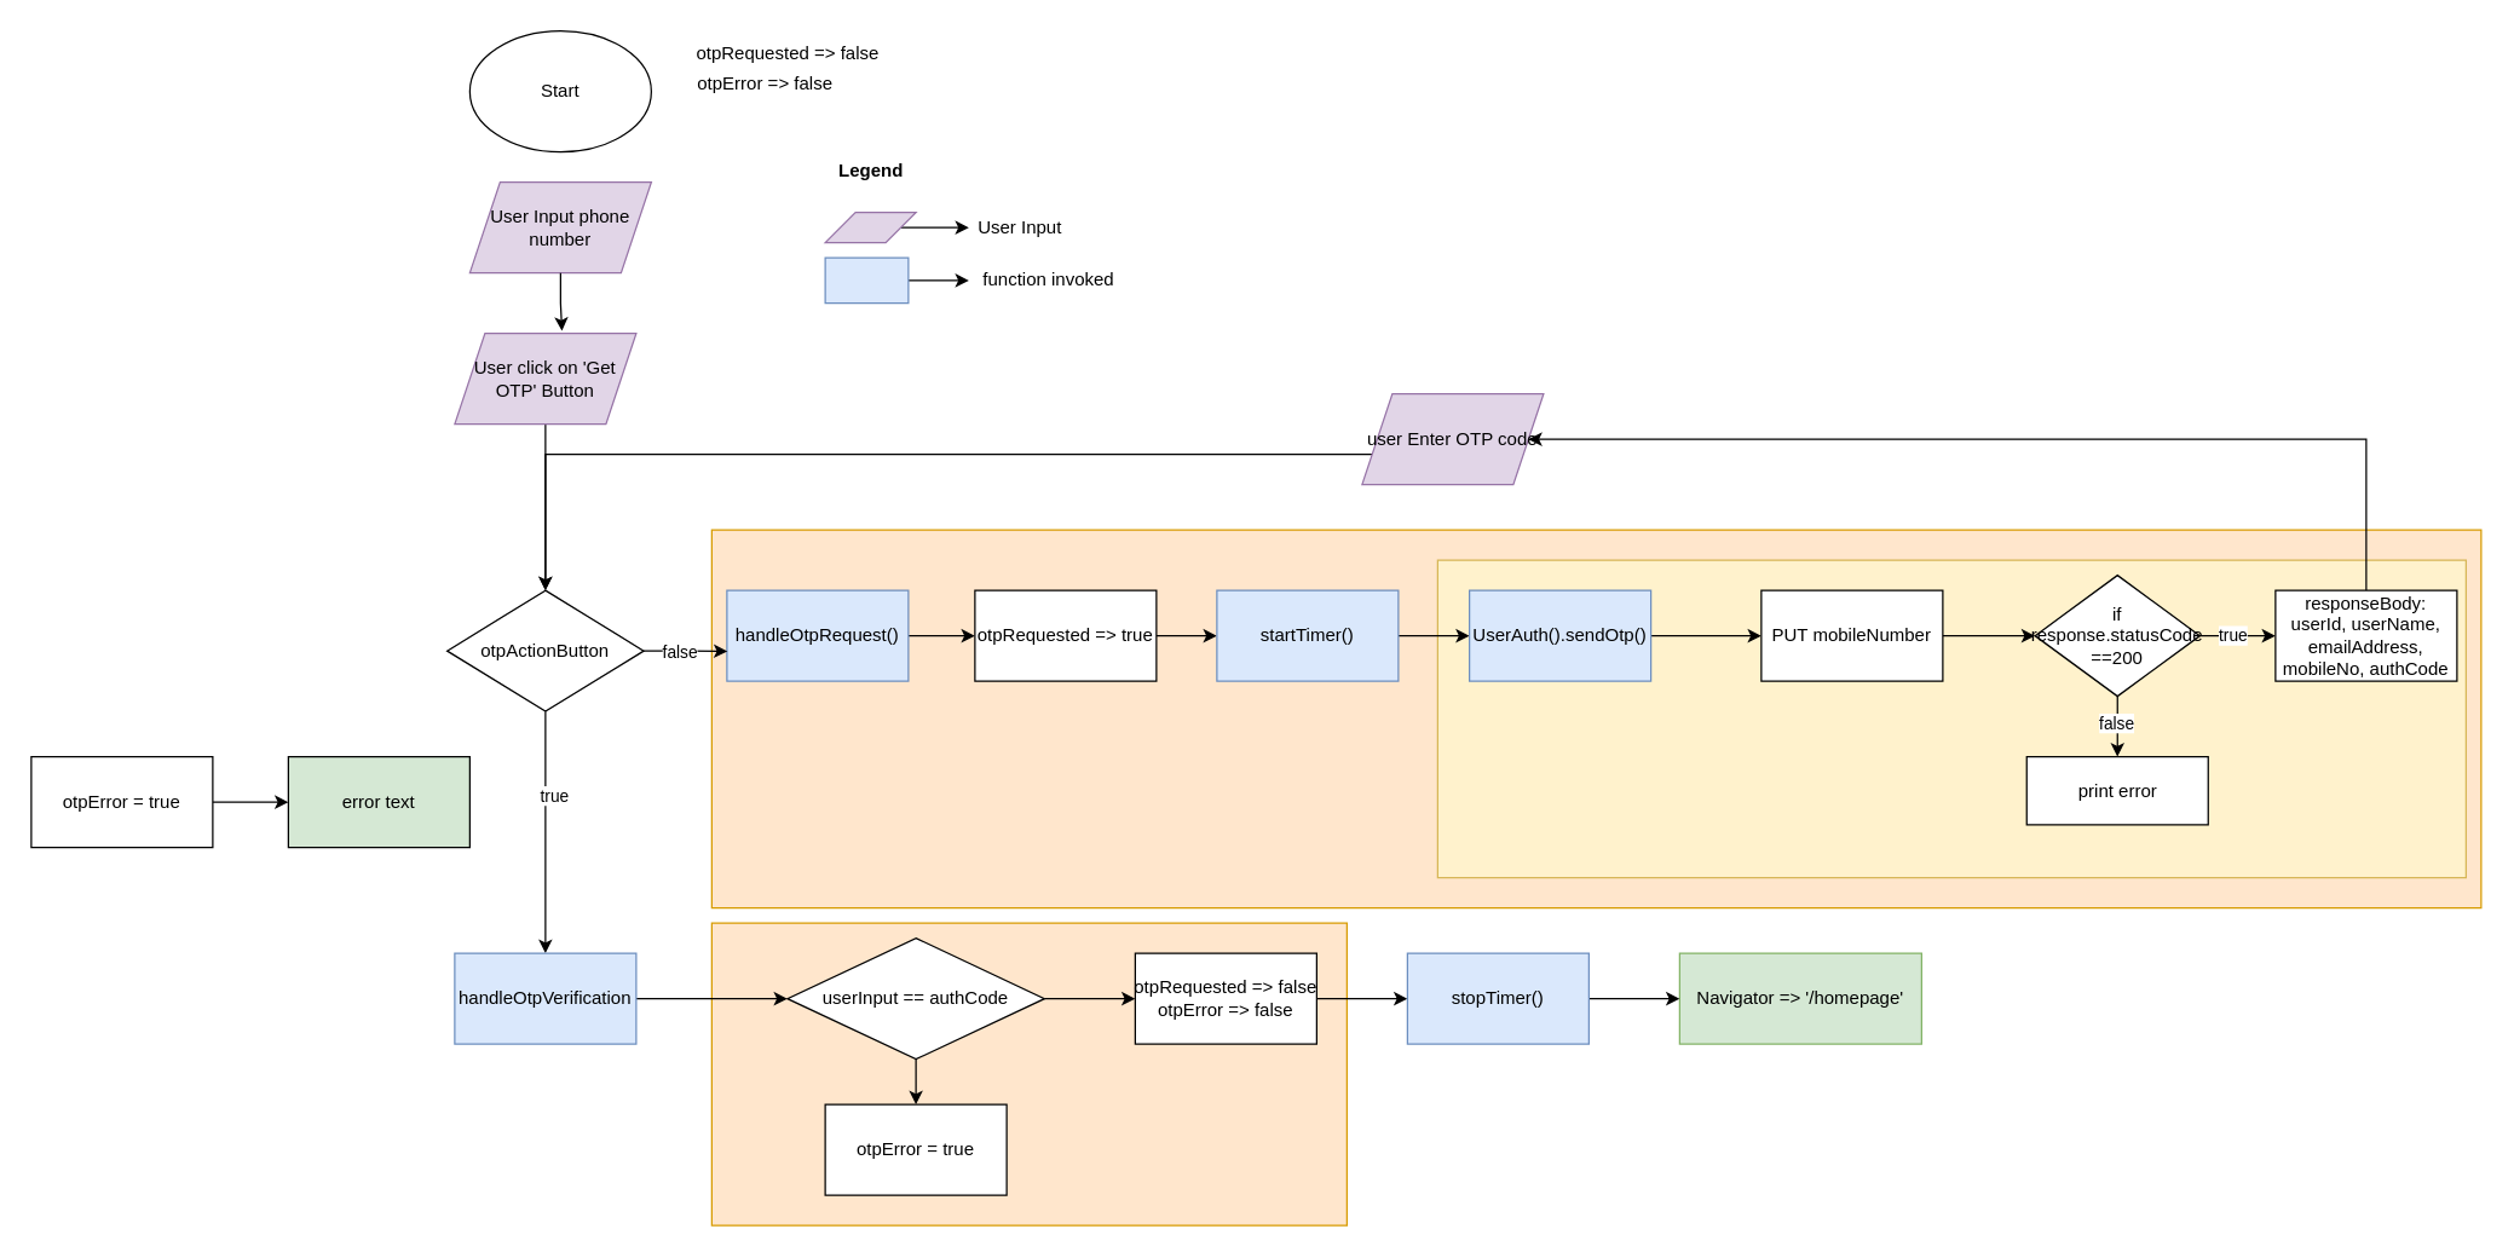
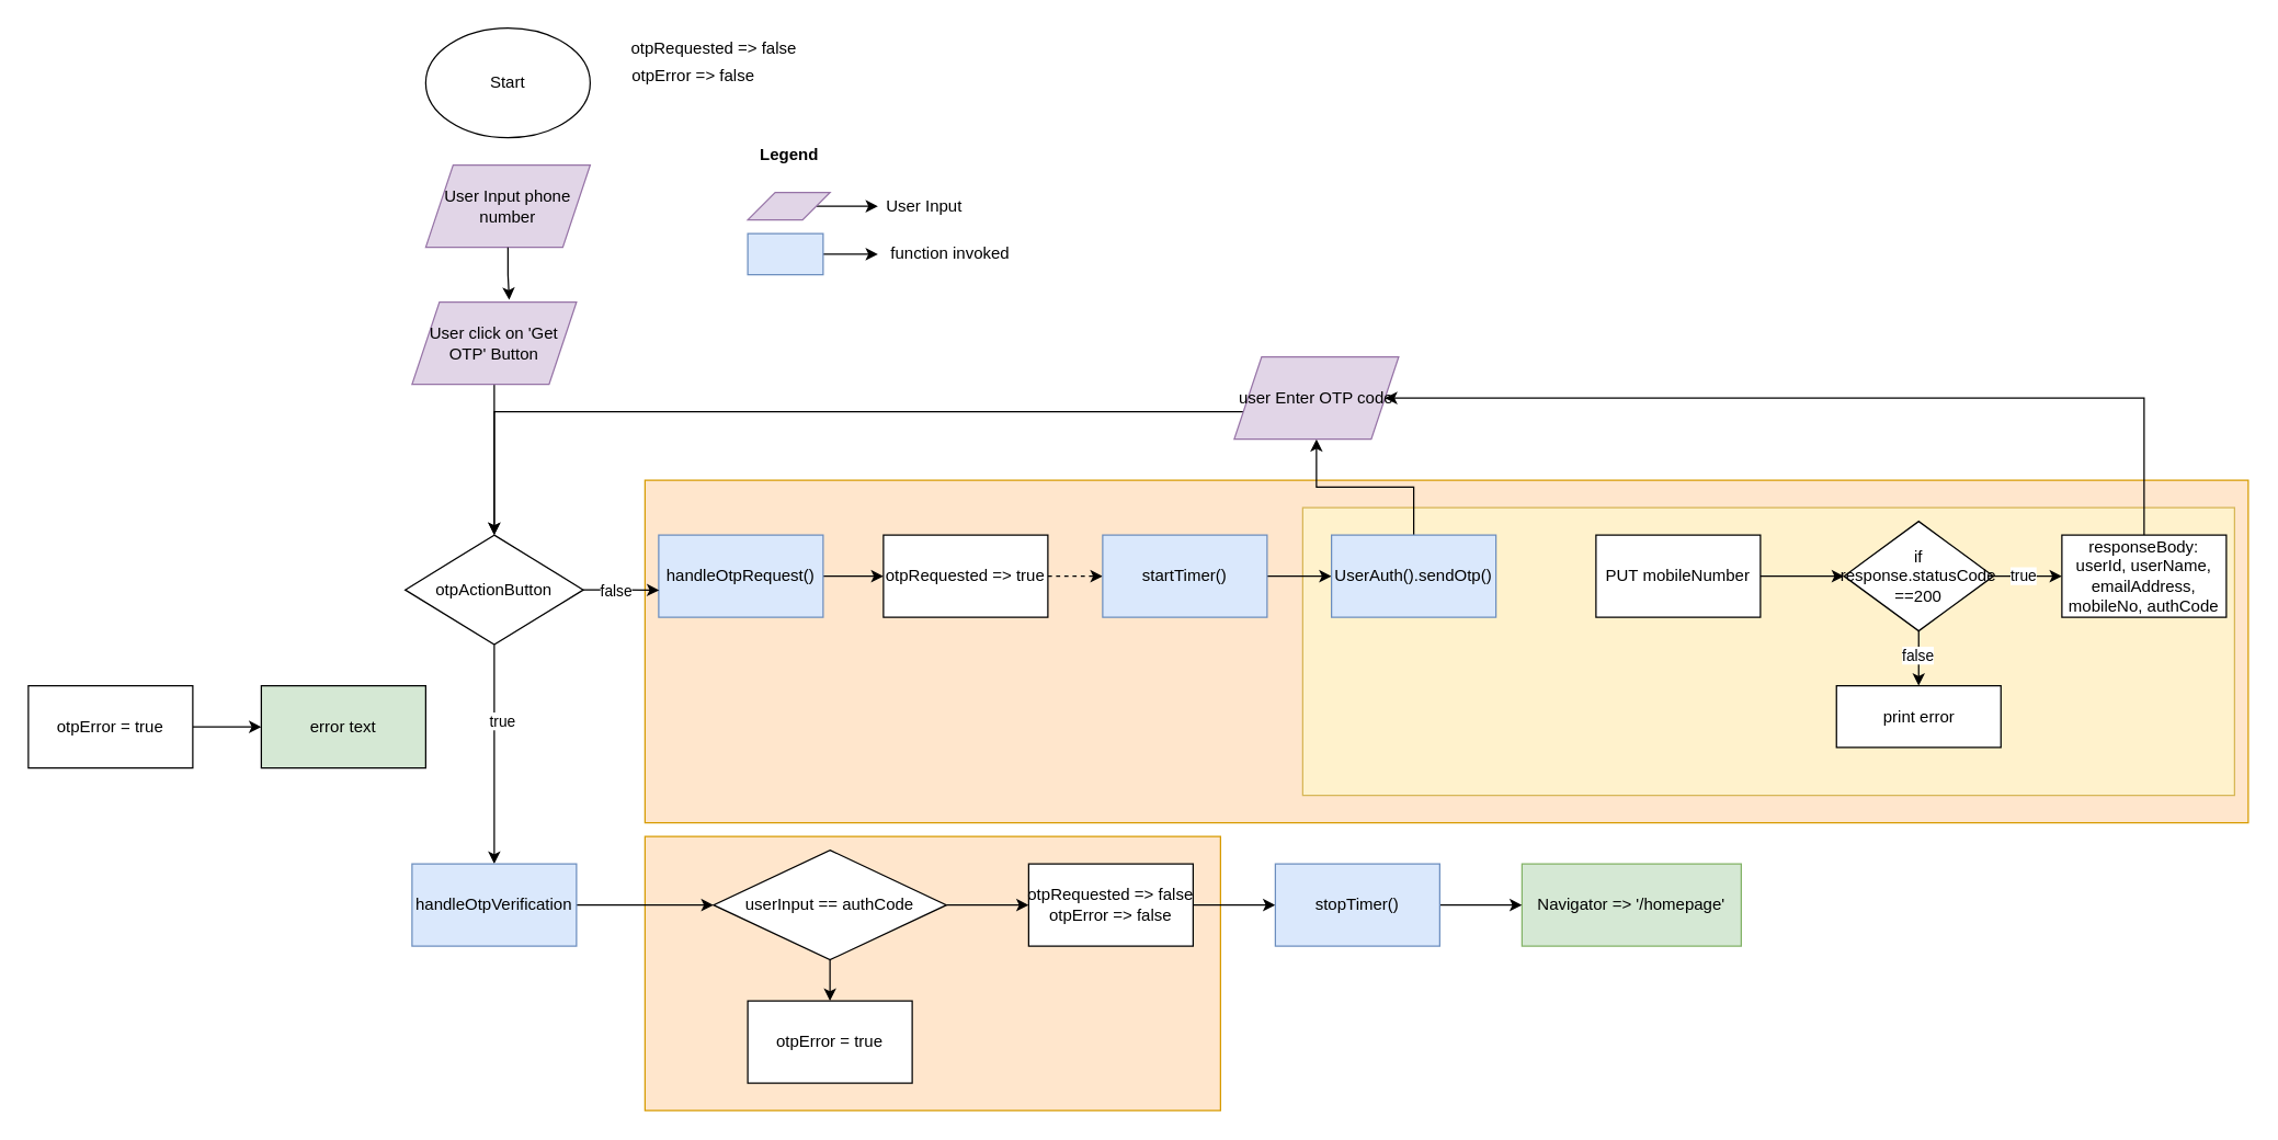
  <mxCell id="0" />
  <mxCell id="1" parent="0" />
  <mxCell id="2" value="" style="rounded=0;whiteSpace=wrap;html=1;fillColor=#ffe6cc;strokeColor=#d79b00;" parent="1" vertex="1"><mxGeometry x="470" y="610" width="420" height="200" as="geometry" /></mxCell>
  <mxCell id="3" value="" style="rounded=0;whiteSpace=wrap;html=1;fillColor=#ffe6cc;strokeColor=#d79b00;" parent="1" vertex="1"><mxGeometry x="470" y="350" width="1170" height="250" as="geometry" /></mxCell>
  <mxCell id="4" value="" style="rounded=0;whiteSpace=wrap;html=1;fillColor=#fff2cc;strokeColor=#d6b656;" parent="1" vertex="1"><mxGeometry x="950" y="370" width="680" height="210" as="geometry" /></mxCell>
  <mxCell id="5" value="Start" style="ellipse;whiteSpace=wrap;html=1;" parent="1" vertex="1"><mxGeometry x="310" y="20" width="120" height="80" as="geometry" /></mxCell>
  <mxCell id="6" value="User Input phone number" style="shape=parallelogram;perimeter=parallelogramPerimeter;whiteSpace=wrap;html=1;fixedSize=1;fillColor=#e1d5e7;strokeColor=#9673a6;" parent="1" vertex="1"><mxGeometry x="310" y="120" width="120" height="60" as="geometry" /></mxCell>
  <mxCell id="7" style="edgeStyle=orthogonalEdgeStyle;rounded=0;orthogonalLoop=1;jettySize=auto;html=1;entryX=0.5;entryY=0;entryDx=0;entryDy=0;" parent="1" source="8" target="31" edge="1"><mxGeometry relative="1" as="geometry" /></mxCell>
  <mxCell id="8" value="User click on 'Get OTP' Button" style="shape=parallelogram;perimeter=parallelogramPerimeter;whiteSpace=wrap;html=1;fixedSize=1;fillColor=#e1d5e7;strokeColor=#9673a6;" parent="1" vertex="1"><mxGeometry x="300" y="220" width="120" height="60" as="geometry" /></mxCell>
  <mxCell id="9" value="otpRequested =&amp;gt; false" style="text;html=1;align=center;verticalAlign=middle;resizable=0;points=[];autosize=1;strokeColor=none;fillColor=none;" parent="1" vertex="1"><mxGeometry x="450" y="20" width="140" height="30" as="geometry" /></mxCell>
  <mxCell id="10" value="otpError =&amp;gt; false" style="text;html=1;align=center;verticalAlign=middle;resizable=0;points=[];autosize=1;strokeColor=none;fillColor=none;" parent="1" vertex="1"><mxGeometry x="450" y="40" width="110" height="30" as="geometry" /></mxCell>
  <mxCell id="11" style="edgeStyle=orthogonalEdgeStyle;rounded=0;orthogonalLoop=1;jettySize=auto;html=1;entryX=0;entryY=0.5;entryDx=0;entryDy=0;" parent="1" source="12" target="14" edge="1"><mxGeometry relative="1" as="geometry" /></mxCell>
  <mxCell id="12" value="handleOtpRequest()" style="rounded=0;whiteSpace=wrap;html=1;fillColor=#dae8fc;strokeColor=#6c8ebf;" parent="1" vertex="1"><mxGeometry x="480" y="390" width="120" height="60" as="geometry" /></mxCell>
- <mxCell id="13" style="edgeStyle=orthogonalEdgeStyle;rounded=0;orthogonalLoop=1;jettySize=auto;html=1;entryX=0;entryY=0.5;entryDx=0;entryDy=0;" parent="1" source="14" target="16" edge="1"><mxGeometry relative="1" as="geometry" /></mxCell>
+ <mxCell id="13" style="edgeStyle=orthogonalEdgeStyle;rounded=0;orthogonalLoop=1;jettySize=auto;html=1;entryX=0;entryY=0.5;entryDx=0;entryDy=0;dashed=1;" parent="1" source="14" target="16" edge="1"><mxGeometry relative="1" as="geometry" /></mxCell>
  <mxCell id="14" value="&lt;span style=&quot;text-wrap: nowrap;&quot;&gt;otpRequested =&amp;gt; true&lt;/span&gt;" style="rounded=0;whiteSpace=wrap;html=1;" parent="1" vertex="1"><mxGeometry x="644" y="390" width="120" height="60" as="geometry" /></mxCell>
  <mxCell id="15" style="edgeStyle=orthogonalEdgeStyle;rounded=0;orthogonalLoop=1;jettySize=auto;html=1;entryX=0;entryY=0.5;entryDx=0;entryDy=0;" parent="1" source="16" target="18" edge="1"><mxGeometry relative="1" as="geometry" /></mxCell>
  <mxCell id="16" value="&lt;span style=&quot;text-wrap: nowrap;&quot;&gt;startTimer()&lt;/span&gt;" style="rounded=0;whiteSpace=wrap;html=1;fillColor=#dae8fc;strokeColor=#6c8ebf;" parent="1" vertex="1"><mxGeometry x="804" y="390" width="120" height="60" as="geometry" /></mxCell>
- <mxCell id="17" style="edgeStyle=orthogonalEdgeStyle;rounded=0;orthogonalLoop=1;jettySize=auto;html=1;entryX=0;entryY=0.5;entryDx=0;entryDy=0;" parent="1" source="18" target="20" edge="1"><mxGeometry relative="1" as="geometry" /></mxCell>
+ <mxCell id="17" style="edgeStyle=orthogonalEdgeStyle;rounded=0;orthogonalLoop=1;jettySize=auto;html=1;" parent="1" source="18" target="35" edge="1"><mxGeometry relative="1" as="geometry" /></mxCell>
  <mxCell id="18" value="&lt;span style=&quot;text-wrap: nowrap;&quot;&gt;UserAuth().sendOtp()&lt;/span&gt;" style="rounded=0;whiteSpace=wrap;html=1;fillColor=#dae8fc;strokeColor=#6c8ebf;" parent="1" vertex="1"><mxGeometry x="971" y="390" width="120" height="60" as="geometry" /></mxCell>
  <mxCell id="19" style="edgeStyle=orthogonalEdgeStyle;rounded=0;orthogonalLoop=1;jettySize=auto;html=1;entryX=0;entryY=0.5;entryDx=0;entryDy=0;" parent="1" source="20" target="27" edge="1"><mxGeometry relative="1" as="geometry" /></mxCell>
  <mxCell id="20" value="&lt;span style=&quot;text-wrap: nowrap;&quot;&gt;PUT mobileNumber&lt;/span&gt;" style="rounded=0;whiteSpace=wrap;html=1;" parent="1" vertex="1"><mxGeometry x="1164" y="390" width="120" height="60" as="geometry" /></mxCell>
  <mxCell id="21" style="edgeStyle=orthogonalEdgeStyle;rounded=0;orthogonalLoop=1;jettySize=auto;html=1;entryX=1;entryY=0.5;entryDx=0;entryDy=0;" parent="1" source="22" target="35" edge="1"><mxGeometry relative="1" as="geometry"><Array as="points"><mxPoint x="1564" y="290" /></Array></mxGeometry></mxCell>
  <mxCell id="22" value="responseBody:&lt;div&gt;userId, userName, emailAddress, mobileNo, authCode&lt;/div&gt;" style="rounded=0;whiteSpace=wrap;html=1;" parent="1" vertex="1"><mxGeometry x="1504" y="390" width="120" height="60" as="geometry" /></mxCell>
  <mxCell id="23" style="edgeStyle=orthogonalEdgeStyle;rounded=0;orthogonalLoop=1;jettySize=auto;html=1;entryX=0.5;entryY=0;entryDx=0;entryDy=0;" parent="1" source="27" target="28" edge="1"><mxGeometry relative="1" as="geometry" /></mxCell>
  <mxCell id="24" value="false" style="edgeLabel;html=1;align=center;verticalAlign=middle;resizable=0;points=[];" parent="23" vertex="1" connectable="0"><mxGeometry x="-0.165" y="-1" relative="1" as="geometry"><mxPoint as="offset" /></mxGeometry></mxCell>
  <mxCell id="25" style="edgeStyle=orthogonalEdgeStyle;rounded=0;orthogonalLoop=1;jettySize=auto;html=1;entryX=0;entryY=0.5;entryDx=0;entryDy=0;" parent="1" source="27" target="22" edge="1"><mxGeometry relative="1" as="geometry" /></mxCell>
  <mxCell id="26" value="true" style="edgeLabel;html=1;align=center;verticalAlign=middle;resizable=0;points=[];" parent="25" vertex="1" connectable="0"><mxGeometry x="-0.169" y="1" relative="1" as="geometry"><mxPoint as="offset" /></mxGeometry></mxCell>
  <mxCell id="27" value="if response.statusCode ==200" style="rhombus;whiteSpace=wrap;html=1;" parent="1" vertex="1"><mxGeometry x="1345" y="380" width="109" height="80" as="geometry" /></mxCell>
  <mxCell id="28" value="print error" style="rounded=0;whiteSpace=wrap;html=1;" parent="1" vertex="1"><mxGeometry x="1339.5" y="500" width="120" height="45" as="geometry" /></mxCell>
  <mxCell id="29" style="edgeStyle=orthogonalEdgeStyle;rounded=0;orthogonalLoop=1;jettySize=auto;html=1;entryX=0.5;entryY=0;entryDx=0;entryDy=0;" parent="1" source="31" target="37" edge="1"><mxGeometry relative="1" as="geometry" /></mxCell>
  <mxCell id="30" value="true" style="edgeLabel;html=1;align=center;verticalAlign=middle;resizable=0;points=[];" parent="29" vertex="1" connectable="0"><mxGeometry x="-0.308" y="5" relative="1" as="geometry"><mxPoint as="offset" /></mxGeometry></mxCell>
  <mxCell id="31" value="otpActionButton" style="rhombus;whiteSpace=wrap;html=1;" parent="1" vertex="1"><mxGeometry x="295" y="390" width="130" height="80" as="geometry" /></mxCell>
  <mxCell id="32" style="edgeStyle=orthogonalEdgeStyle;rounded=0;orthogonalLoop=1;jettySize=auto;html=1;entryX=0.003;entryY=0.671;entryDx=0;entryDy=0;entryPerimeter=0;" parent="1" source="31" target="12" edge="1"><mxGeometry relative="1" as="geometry" /></mxCell>
  <mxCell id="33" value="false" style="edgeLabel;html=1;align=center;verticalAlign=middle;resizable=0;points=[];" parent="32" vertex="1" connectable="0"><mxGeometry x="-0.167" relative="1" as="geometry"><mxPoint as="offset" /></mxGeometry></mxCell>
  <mxCell id="34" style="edgeStyle=orthogonalEdgeStyle;rounded=0;orthogonalLoop=1;jettySize=auto;html=1;entryX=0.5;entryY=0;entryDx=0;entryDy=0;" parent="1" source="35" target="31" edge="1"><mxGeometry relative="1" as="geometry"><Array as="points"><mxPoint x="360" y="300" /></Array></mxGeometry></mxCell>
  <mxCell id="35" value="user Enter OTP code" style="shape=parallelogram;perimeter=parallelogramPerimeter;whiteSpace=wrap;html=1;fixedSize=1;fillColor=#e1d5e7;strokeColor=#9673a6;" parent="1" vertex="1"><mxGeometry x="900" y="260" width="120" height="60" as="geometry" /></mxCell>
  <mxCell id="36" style="edgeStyle=orthogonalEdgeStyle;rounded=0;orthogonalLoop=1;jettySize=auto;html=1;" parent="1" source="37" target="40" edge="1"><mxGeometry relative="1" as="geometry" /></mxCell>
  <mxCell id="37" value="handleOtpVerification" style="rounded=0;whiteSpace=wrap;html=1;fillColor=#dae8fc;strokeColor=#6c8ebf;" parent="1" vertex="1"><mxGeometry x="300" y="630" width="120" height="60" as="geometry" /></mxCell>
  <mxCell id="38" style="edgeStyle=orthogonalEdgeStyle;rounded=0;orthogonalLoop=1;jettySize=auto;html=1;" parent="1" source="40" target="42" edge="1"><mxGeometry relative="1" as="geometry" /></mxCell>
  <mxCell id="39" style="edgeStyle=orthogonalEdgeStyle;rounded=0;orthogonalLoop=1;jettySize=auto;html=1;entryX=0.5;entryY=0;entryDx=0;entryDy=0;" parent="1" source="40" target="44" edge="1"><mxGeometry relative="1" as="geometry" /></mxCell>
  <mxCell id="40" value="userInput == authCode" style="rhombus;whiteSpace=wrap;html=1;" parent="1" vertex="1"><mxGeometry x="520" y="620" width="170" height="80" as="geometry" /></mxCell>
  <mxCell id="41" style="edgeStyle=orthogonalEdgeStyle;rounded=0;orthogonalLoop=1;jettySize=auto;html=1;entryX=0;entryY=0.5;entryDx=0;entryDy=0;" parent="1" source="42" target="50" edge="1"><mxGeometry relative="1" as="geometry" /></mxCell>
  <mxCell id="42" value="&lt;span style=&quot;text-wrap: nowrap;&quot;&gt;otpRequested =&amp;gt; false&lt;/span&gt;&lt;div&gt;&lt;span style=&quot;text-wrap: nowrap;&quot;&gt;otpError =&amp;gt; false&lt;/span&gt;&lt;span style=&quot;text-wrap: nowrap;&quot;&gt;&lt;br&gt;&lt;/span&gt;&lt;/div&gt;" style="rounded=0;whiteSpace=wrap;html=1;" parent="1" vertex="1"><mxGeometry x="750" y="630" width="120" height="60" as="geometry" /></mxCell>
  <mxCell id="43" value="&lt;span style=&quot;text-wrap: nowrap;&quot;&gt;Navigator =&amp;gt; '/homepage'&lt;/span&gt;" style="rounded=0;whiteSpace=wrap;html=1;fillColor=#d5e8d4;strokeColor=#82b366;" parent="1" vertex="1"><mxGeometry x="1110" y="630" width="160" height="60" as="geometry" /></mxCell>
  <mxCell id="44" value="&lt;span style=&quot;text-wrap: nowrap;&quot;&gt;otpError = true&lt;/span&gt;" style="rounded=0;whiteSpace=wrap;html=1;" parent="1" vertex="1"><mxGeometry x="545" y="730" width="120" height="60" as="geometry" /></mxCell>
  <mxCell id="45" style="edgeStyle=orthogonalEdgeStyle;rounded=0;orthogonalLoop=1;jettySize=auto;html=1;entryX=0.591;entryY=-0.028;entryDx=0;entryDy=0;entryPerimeter=0;" parent="1" source="6" target="8" edge="1"><mxGeometry relative="1" as="geometry" /></mxCell>
  <mxCell id="46" style="edgeStyle=orthogonalEdgeStyle;rounded=0;orthogonalLoop=1;jettySize=auto;html=1;entryX=0;entryY=0.5;entryDx=0;entryDy=0;" parent="1" source="47" target="48" edge="1"><mxGeometry relative="1" as="geometry" /></mxCell>
  <mxCell id="47" value="&lt;span style=&quot;text-wrap: nowrap;&quot;&gt;otpError = true&lt;/span&gt;" style="rounded=0;whiteSpace=wrap;html=1;" parent="1" vertex="1"><mxGeometry x="20" y="500" width="120" height="60" as="geometry" /></mxCell>
  <mxCell id="48" value="error text" style="rounded=0;whiteSpace=wrap;html=1;fillColor=#d5e8d4;" parent="1" vertex="1"><mxGeometry x="190" y="500" width="120" height="60" as="geometry" /></mxCell>
  <mxCell id="49" style="edgeStyle=orthogonalEdgeStyle;rounded=0;orthogonalLoop=1;jettySize=auto;html=1;entryX=0;entryY=0.5;entryDx=0;entryDy=0;" parent="1" source="50" target="43" edge="1"><mxGeometry relative="1" as="geometry" /></mxCell>
  <mxCell id="50" value="&lt;span style=&quot;text-wrap: nowrap;&quot;&gt;stopTimer()&lt;/span&gt;" style="rounded=0;whiteSpace=wrap;html=1;fillColor=#dae8fc;strokeColor=#6c8ebf;" parent="1" vertex="1"><mxGeometry x="930" y="630" width="120" height="60" as="geometry" /></mxCell>
  <mxCell id="51" style="edgeStyle=orthogonalEdgeStyle;rounded=0;orthogonalLoop=1;jettySize=auto;html=1;" parent="1" source="52" edge="1"><mxGeometry relative="1" as="geometry"><mxPoint x="640" y="150" as="targetPoint" /></mxGeometry></mxCell>
  <mxCell id="52" value="" style="shape=parallelogram;perimeter=parallelogramPerimeter;whiteSpace=wrap;html=1;fixedSize=1;fillColor=#e1d5e7;strokeColor=#9673a6;" parent="1" vertex="1"><mxGeometry x="545" y="140" width="60" height="20" as="geometry" /></mxCell>
  <mxCell id="53" value="User Input" style="text;html=1;align=center;verticalAlign=middle;whiteSpace=wrap;rounded=0;" parent="1" vertex="1"><mxGeometry x="644" y="135" width="60" height="30" as="geometry" /></mxCell>
  <mxCell id="54" style="edgeStyle=orthogonalEdgeStyle;rounded=0;orthogonalLoop=1;jettySize=auto;html=1;" parent="1" source="55" edge="1"><mxGeometry relative="1" as="geometry"><mxPoint x="640" y="185" as="targetPoint" /></mxGeometry></mxCell>
  <mxCell id="55" value="" style="rounded=0;whiteSpace=wrap;html=1;fillColor=#dae8fc;strokeColor=#6c8ebf;" parent="1" vertex="1"><mxGeometry x="545" y="170" width="55" height="30" as="geometry" /></mxCell>
  <mxCell id="56" value="function invoked" style="text;html=1;align=center;verticalAlign=middle;whiteSpace=wrap;rounded=0;" parent="1" vertex="1"><mxGeometry x="640" y="170" width="106" height="30" as="geometry" /></mxCell>
  <mxCell id="57" value="Legend" style="text;align=center;fontStyle=1;verticalAlign=middle;spacingLeft=3;spacingRight=3;strokeColor=none;rotatable=0;points=[[0,0.5],[1,0.5]];portConstraint=eastwest;html=1;" parent="1" vertex="1"><mxGeometry x="535" y="100" width="80" height="26" as="geometry" /></mxCell>
